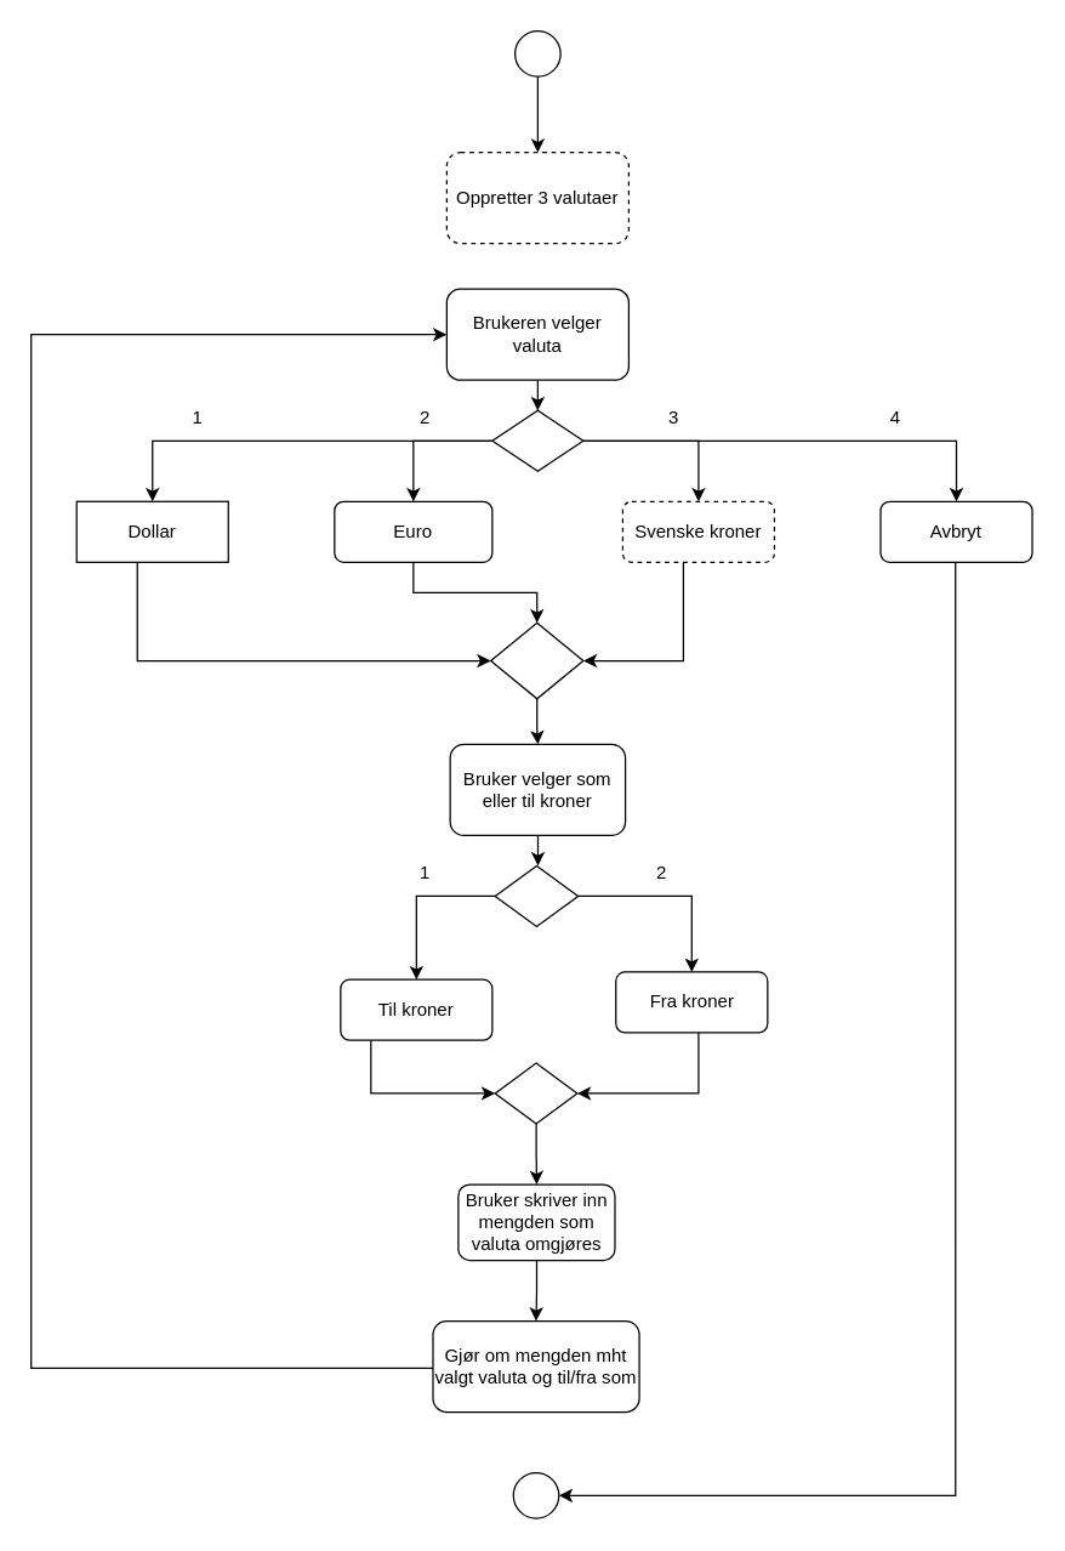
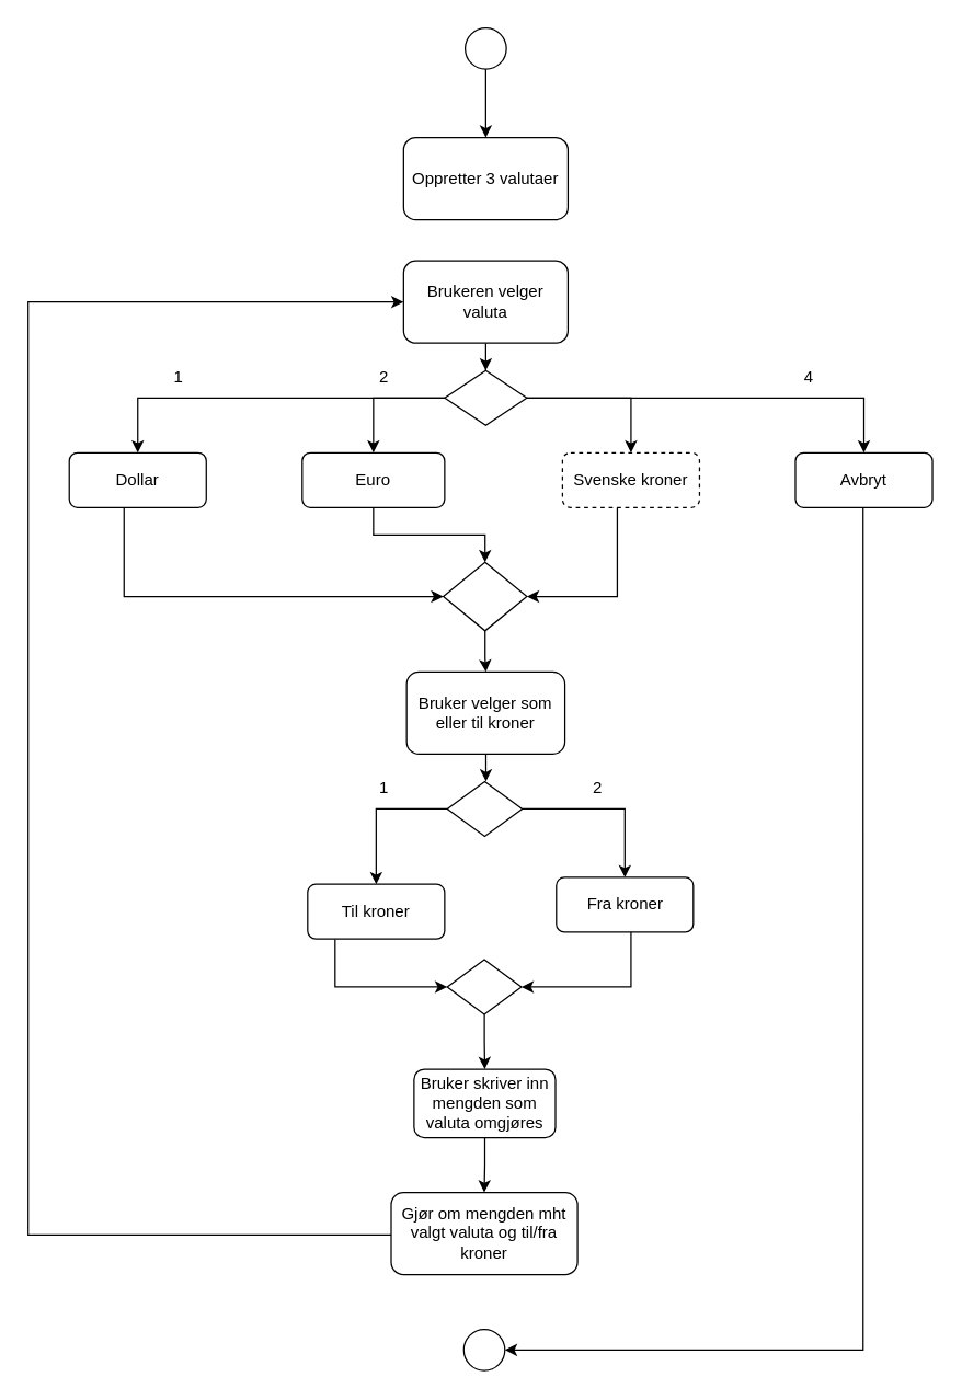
  <mxCell id="0" />
  <mxCell id="1" parent="0" />
  <mxCell id="2" style="edgeStyle=orthogonalEdgeStyle;rounded=0;orthogonalLoop=1;jettySize=auto;html=1;entryX=0.5;entryY=0;entryDx=0;entryDy=0;" parent="1" source="3" target="4" edge="1"><mxGeometry relative="1" as="geometry" /></mxCell>
  <mxCell id="3" value="" style="ellipse;whiteSpace=wrap;html=1;aspect=fixed;" parent="1" vertex="1"><mxGeometry x="339" y="20" width="30" height="30" as="geometry" /></mxCell>
- <mxCell id="4" value="Oppretter 3 valutaer" style="rounded=1;whiteSpace=wrap;html=1;dashed=1;" parent="1" vertex="1"><mxGeometry x="294" y="100" width="120" height="60" as="geometry" /></mxCell>
+ <mxCell id="4" value="Oppretter 3 valutaer" style="rounded=1;whiteSpace=wrap;html=1;" parent="1" vertex="1"><mxGeometry x="294" y="100" width="120" height="60" as="geometry" /></mxCell>
  <mxCell id="5" value="" style="edgeStyle=orthogonalEdgeStyle;rounded=0;orthogonalLoop=1;jettySize=auto;html=1;" parent="1" source="6" target="11" edge="1"><mxGeometry relative="1" as="geometry" /></mxCell>
  <mxCell id="6" value="Brukeren velger valuta" style="rounded=1;whiteSpace=wrap;html=1;" parent="1" vertex="1"><mxGeometry x="294" y="190" width="120" height="60" as="geometry" /></mxCell>
  <mxCell id="7" style="edgeStyle=orthogonalEdgeStyle;rounded=0;orthogonalLoop=1;jettySize=auto;html=1;entryX=0.5;entryY=0;entryDx=0;entryDy=0;" parent="1" source="11" target="13" edge="1"><mxGeometry relative="1" as="geometry"><mxPoint x="240" y="310" as="targetPoint" /><Array as="points"><mxPoint x="272" y="290" /></Array></mxGeometry></mxCell>
  <mxCell id="8" style="edgeStyle=orthogonalEdgeStyle;rounded=0;orthogonalLoop=1;jettySize=auto;html=1;" parent="1" source="11" target="15" edge="1"><mxGeometry relative="1" as="geometry" /></mxCell>
  <mxCell id="9" style="edgeStyle=orthogonalEdgeStyle;rounded=0;orthogonalLoop=1;jettySize=auto;html=1;entryX=0.5;entryY=0;entryDx=0;entryDy=0;" parent="1" source="11" target="17" edge="1"><mxGeometry relative="1" as="geometry" /></mxCell>
  <mxCell id="10" style="edgeStyle=orthogonalEdgeStyle;rounded=0;orthogonalLoop=1;jettySize=auto;html=1;entryX=0.5;entryY=0;entryDx=0;entryDy=0;" parent="1" source="11" target="19" edge="1"><mxGeometry relative="1" as="geometry" /></mxCell>
  <mxCell id="11" value="" style="rhombus;whiteSpace=wrap;html=1;" parent="1" vertex="1"><mxGeometry x="324" y="270" width="60" height="40" as="geometry" /></mxCell>
  <mxCell id="12" style="edgeStyle=orthogonalEdgeStyle;rounded=0;orthogonalLoop=1;jettySize=auto;html=1;entryX=0.5;entryY=0;entryDx=0;entryDy=0;" parent="1" source="13" target="21" edge="1"><mxGeometry relative="1" as="geometry" /></mxCell>
  <mxCell id="13" value="Euro" style="rounded=1;whiteSpace=wrap;html=1;" parent="1" vertex="1"><mxGeometry x="220" y="330" width="104" height="40" as="geometry" /></mxCell>
  <mxCell id="14" style="edgeStyle=orthogonalEdgeStyle;rounded=0;orthogonalLoop=1;jettySize=auto;html=1;entryX=1;entryY=0.5;entryDx=0;entryDy=0;" parent="1" source="15" target="21" edge="1"><mxGeometry relative="1" as="geometry"><Array as="points"><mxPoint x="450" y="435" /></Array></mxGeometry></mxCell>
  <mxCell id="15" value="Svenske kroner" style="rounded=1;whiteSpace=wrap;html=1;dashed=1;" parent="1" vertex="1"><mxGeometry x="410" y="330" width="100" height="40" as="geometry" /></mxCell>
  <mxCell id="16" style="edgeStyle=orthogonalEdgeStyle;rounded=0;orthogonalLoop=1;jettySize=auto;html=1;entryX=0;entryY=0.5;entryDx=0;entryDy=0;" parent="1" source="17" target="21" edge="1"><mxGeometry relative="1" as="geometry"><Array as="points"><mxPoint x="90" y="435" /></Array></mxGeometry></mxCell>
- <mxCell id="17" value="Dollar" style="whiteSpace=wrap;html=1;rounded=0;" parent="1" vertex="1"><mxGeometry x="50" y="330" width="100" height="40" as="geometry" /></mxCell>
+ <mxCell id="17" value="Dollar" style="rounded=1;whiteSpace=wrap;html=1;" parent="1" vertex="1"><mxGeometry x="50" y="330" width="100" height="40" as="geometry" /></mxCell>
  <mxCell id="18" style="edgeStyle=orthogonalEdgeStyle;rounded=0;orthogonalLoop=1;jettySize=auto;html=1;entryX=1;entryY=0.5;entryDx=0;entryDy=0;" parent="1" target="43" edge="1"><mxGeometry relative="1" as="geometry"><mxPoint x="629" y="1000" as="targetPoint" /><mxPoint x="629.38" y="370" as="sourcePoint" /><Array as="points"><mxPoint x="629" y="985" /></Array></mxGeometry></mxCell>
  <mxCell id="19" value="Avbryt" style="rounded=1;whiteSpace=wrap;html=1;" parent="1" vertex="1"><mxGeometry x="580" y="330" width="100" height="40" as="geometry" /></mxCell>
  <mxCell id="20" value="" style="edgeStyle=orthogonalEdgeStyle;rounded=0;orthogonalLoop=1;jettySize=auto;html=1;" parent="1" source="21" target="23" edge="1"><mxGeometry relative="1" as="geometry" /></mxCell>
  <mxCell id="21" value="" style="rhombus;whiteSpace=wrap;html=1;" parent="1" vertex="1"><mxGeometry x="323" y="410" width="61" height="50" as="geometry" /></mxCell>
  <mxCell id="22" value="" style="edgeStyle=orthogonalEdgeStyle;rounded=0;orthogonalLoop=1;jettySize=auto;html=1;" parent="1" source="23" target="30" edge="1"><mxGeometry relative="1" as="geometry" /></mxCell>
  <mxCell id="23" value="Bruker velger som eller til kroner" style="rounded=1;whiteSpace=wrap;html=1;" parent="1" vertex="1"><mxGeometry x="296.25" y="490" width="115.5" height="60" as="geometry" /></mxCell>
  <mxCell id="24" value="1" style="text;html=1;strokeColor=none;fillColor=none;align=center;verticalAlign=middle;whiteSpace=wrap;rounded=0;" parent="1" vertex="1"><mxGeometry x="100" y="260" width="60" height="30" as="geometry" /></mxCell>
  <mxCell id="25" value="2" style="text;html=1;strokeColor=none;fillColor=none;align=center;verticalAlign=middle;whiteSpace=wrap;rounded=0;" parent="1" vertex="1"><mxGeometry x="250" y="260" width="60" height="30" as="geometry" /></mxCell>
  <mxCell id="26" value="4" style="text;html=1;strokeColor=none;fillColor=none;align=center;verticalAlign=middle;whiteSpace=wrap;rounded=0;" parent="1" vertex="1"><mxGeometry x="560" y="260" width="60" height="30" as="geometry" /></mxCell>
- <mxCell id="27" value="3" style="text;html=1;strokeColor=none;fillColor=none;align=center;verticalAlign=middle;whiteSpace=wrap;rounded=0;" parent="1" vertex="1"><mxGeometry x="414" y="260" width="60" height="30" as="geometry" /></mxCell>
  <mxCell id="28" style="edgeStyle=orthogonalEdgeStyle;rounded=0;orthogonalLoop=1;jettySize=auto;html=1;entryX=0.5;entryY=0;entryDx=0;entryDy=0;" parent="1" source="30" target="32" edge="1"><mxGeometry relative="1" as="geometry" /></mxCell>
  <mxCell id="29" style="edgeStyle=orthogonalEdgeStyle;rounded=0;orthogonalLoop=1;jettySize=auto;html=1;" parent="1" source="30" target="34" edge="1"><mxGeometry relative="1" as="geometry" /></mxCell>
  <mxCell id="30" value="" style="rhombus;whiteSpace=wrap;html=1;" parent="1" vertex="1"><mxGeometry x="325.87" y="570" width="54.75" height="40" as="geometry" /></mxCell>
  <mxCell id="31" style="edgeStyle=orthogonalEdgeStyle;rounded=0;orthogonalLoop=1;jettySize=auto;html=1;entryX=0;entryY=0.5;entryDx=0;entryDy=0;" parent="1" source="32" target="38" edge="1"><mxGeometry relative="1" as="geometry"><Array as="points"><mxPoint x="244" y="720" /></Array></mxGeometry></mxCell>
  <mxCell id="32" value="Til kroner" style="rounded=1;whiteSpace=wrap;html=1;" parent="1" vertex="1"><mxGeometry x="224" y="645" width="100" height="40" as="geometry" /></mxCell>
  <mxCell id="33" style="edgeStyle=orthogonalEdgeStyle;rounded=0;orthogonalLoop=1;jettySize=auto;html=1;entryX=1;entryY=0.5;entryDx=0;entryDy=0;" parent="1" source="34" target="38" edge="1"><mxGeometry relative="1" as="geometry"><Array as="points"><mxPoint x="460" y="720" /></Array></mxGeometry></mxCell>
  <mxCell id="34" value="Fra kroner" style="rounded=1;whiteSpace=wrap;html=1;" parent="1" vertex="1"><mxGeometry x="405.5" y="640" width="100" height="40" as="geometry" /></mxCell>
  <mxCell id="35" value="1" style="text;html=1;strokeColor=none;fillColor=none;align=center;verticalAlign=middle;whiteSpace=wrap;rounded=0;" parent="1" vertex="1"><mxGeometry x="250" y="560" width="60" height="30" as="geometry" /></mxCell>
  <mxCell id="36" value="2" style="text;html=1;strokeColor=none;fillColor=none;align=center;verticalAlign=middle;whiteSpace=wrap;rounded=0;" parent="1" vertex="1"><mxGeometry x="405.5" y="560" width="60" height="30" as="geometry" /></mxCell>
  <mxCell id="37" value="" style="edgeStyle=orthogonalEdgeStyle;rounded=0;orthogonalLoop=1;jettySize=auto;html=1;" parent="1" source="38" target="40" edge="1"><mxGeometry relative="1" as="geometry" /></mxCell>
  <mxCell id="38" value="" style="rhombus;whiteSpace=wrap;html=1;" parent="1" vertex="1"><mxGeometry x="325.87" y="700" width="54.13" height="40" as="geometry" /></mxCell>
  <mxCell id="39" value="" style="edgeStyle=orthogonalEdgeStyle;rounded=0;orthogonalLoop=1;jettySize=auto;html=1;" parent="1" source="40" target="42" edge="1"><mxGeometry relative="1" as="geometry" /></mxCell>
  <mxCell id="40" value="Bruker skriver inn mengden som valuta omgjøres" style="rounded=1;whiteSpace=wrap;html=1;" parent="1" vertex="1"><mxGeometry x="301.62" y="780" width="103.25" height="50" as="geometry" /></mxCell>
  <mxCell id="41" style="edgeStyle=orthogonalEdgeStyle;rounded=0;orthogonalLoop=1;jettySize=auto;html=1;entryX=0;entryY=0.5;entryDx=0;entryDy=0;" parent="1" source="42" target="6" edge="1"><mxGeometry relative="1" as="geometry"><mxPoint x="260" y="220" as="targetPoint" /><mxPoint x="280" y="900" as="sourcePoint" /><Array as="points"><mxPoint x="20" y="901" /><mxPoint x="20" y="220" /></Array></mxGeometry></mxCell>
- <mxCell id="42" value="Gjør om mengden mht valgt valuta og til/fra som" style="rounded=1;whiteSpace=wrap;html=1;" parent="1" vertex="1"><mxGeometry x="284.93" y="870" width="136" height="60" as="geometry" /></mxCell>
+ <mxCell id="42" value="Gjør om mengden mht valgt valuta og til/fra kroner" style="rounded=1;whiteSpace=wrap;html=1;" parent="1" vertex="1"><mxGeometry x="284.93" y="870" width="136" height="60" as="geometry" /></mxCell>
  <mxCell id="43" value="" style="ellipse;whiteSpace=wrap;html=1;aspect=fixed;" parent="1" vertex="1"><mxGeometry x="337.93" y="970" width="30" height="30" as="geometry" /></mxCell>
